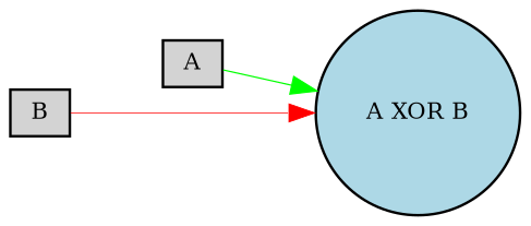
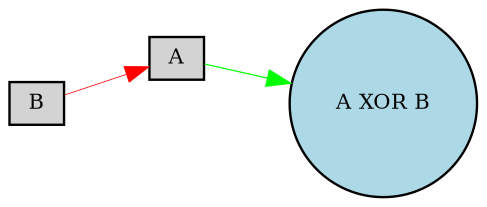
  digraph {
    rankdir=LR
    node [fillcolor=lightgray fontsize=9 shape=box style=filled]
    edge [style=solid]
    A [height=0.2 width=0.2]
    "A XOR B" [fillcolor=lightblue height=0.2 shape=circle width=0.2]
    B [height=0.2 width=0.2]
    A -> "A XOR B" [color=green penwidth=0.499941191151662]
-   B -> "A XOR B" [color=red penwidth=0.3311079818843842]
+   B -> A [color=red penwidth=0.3311079818843842]
  }
